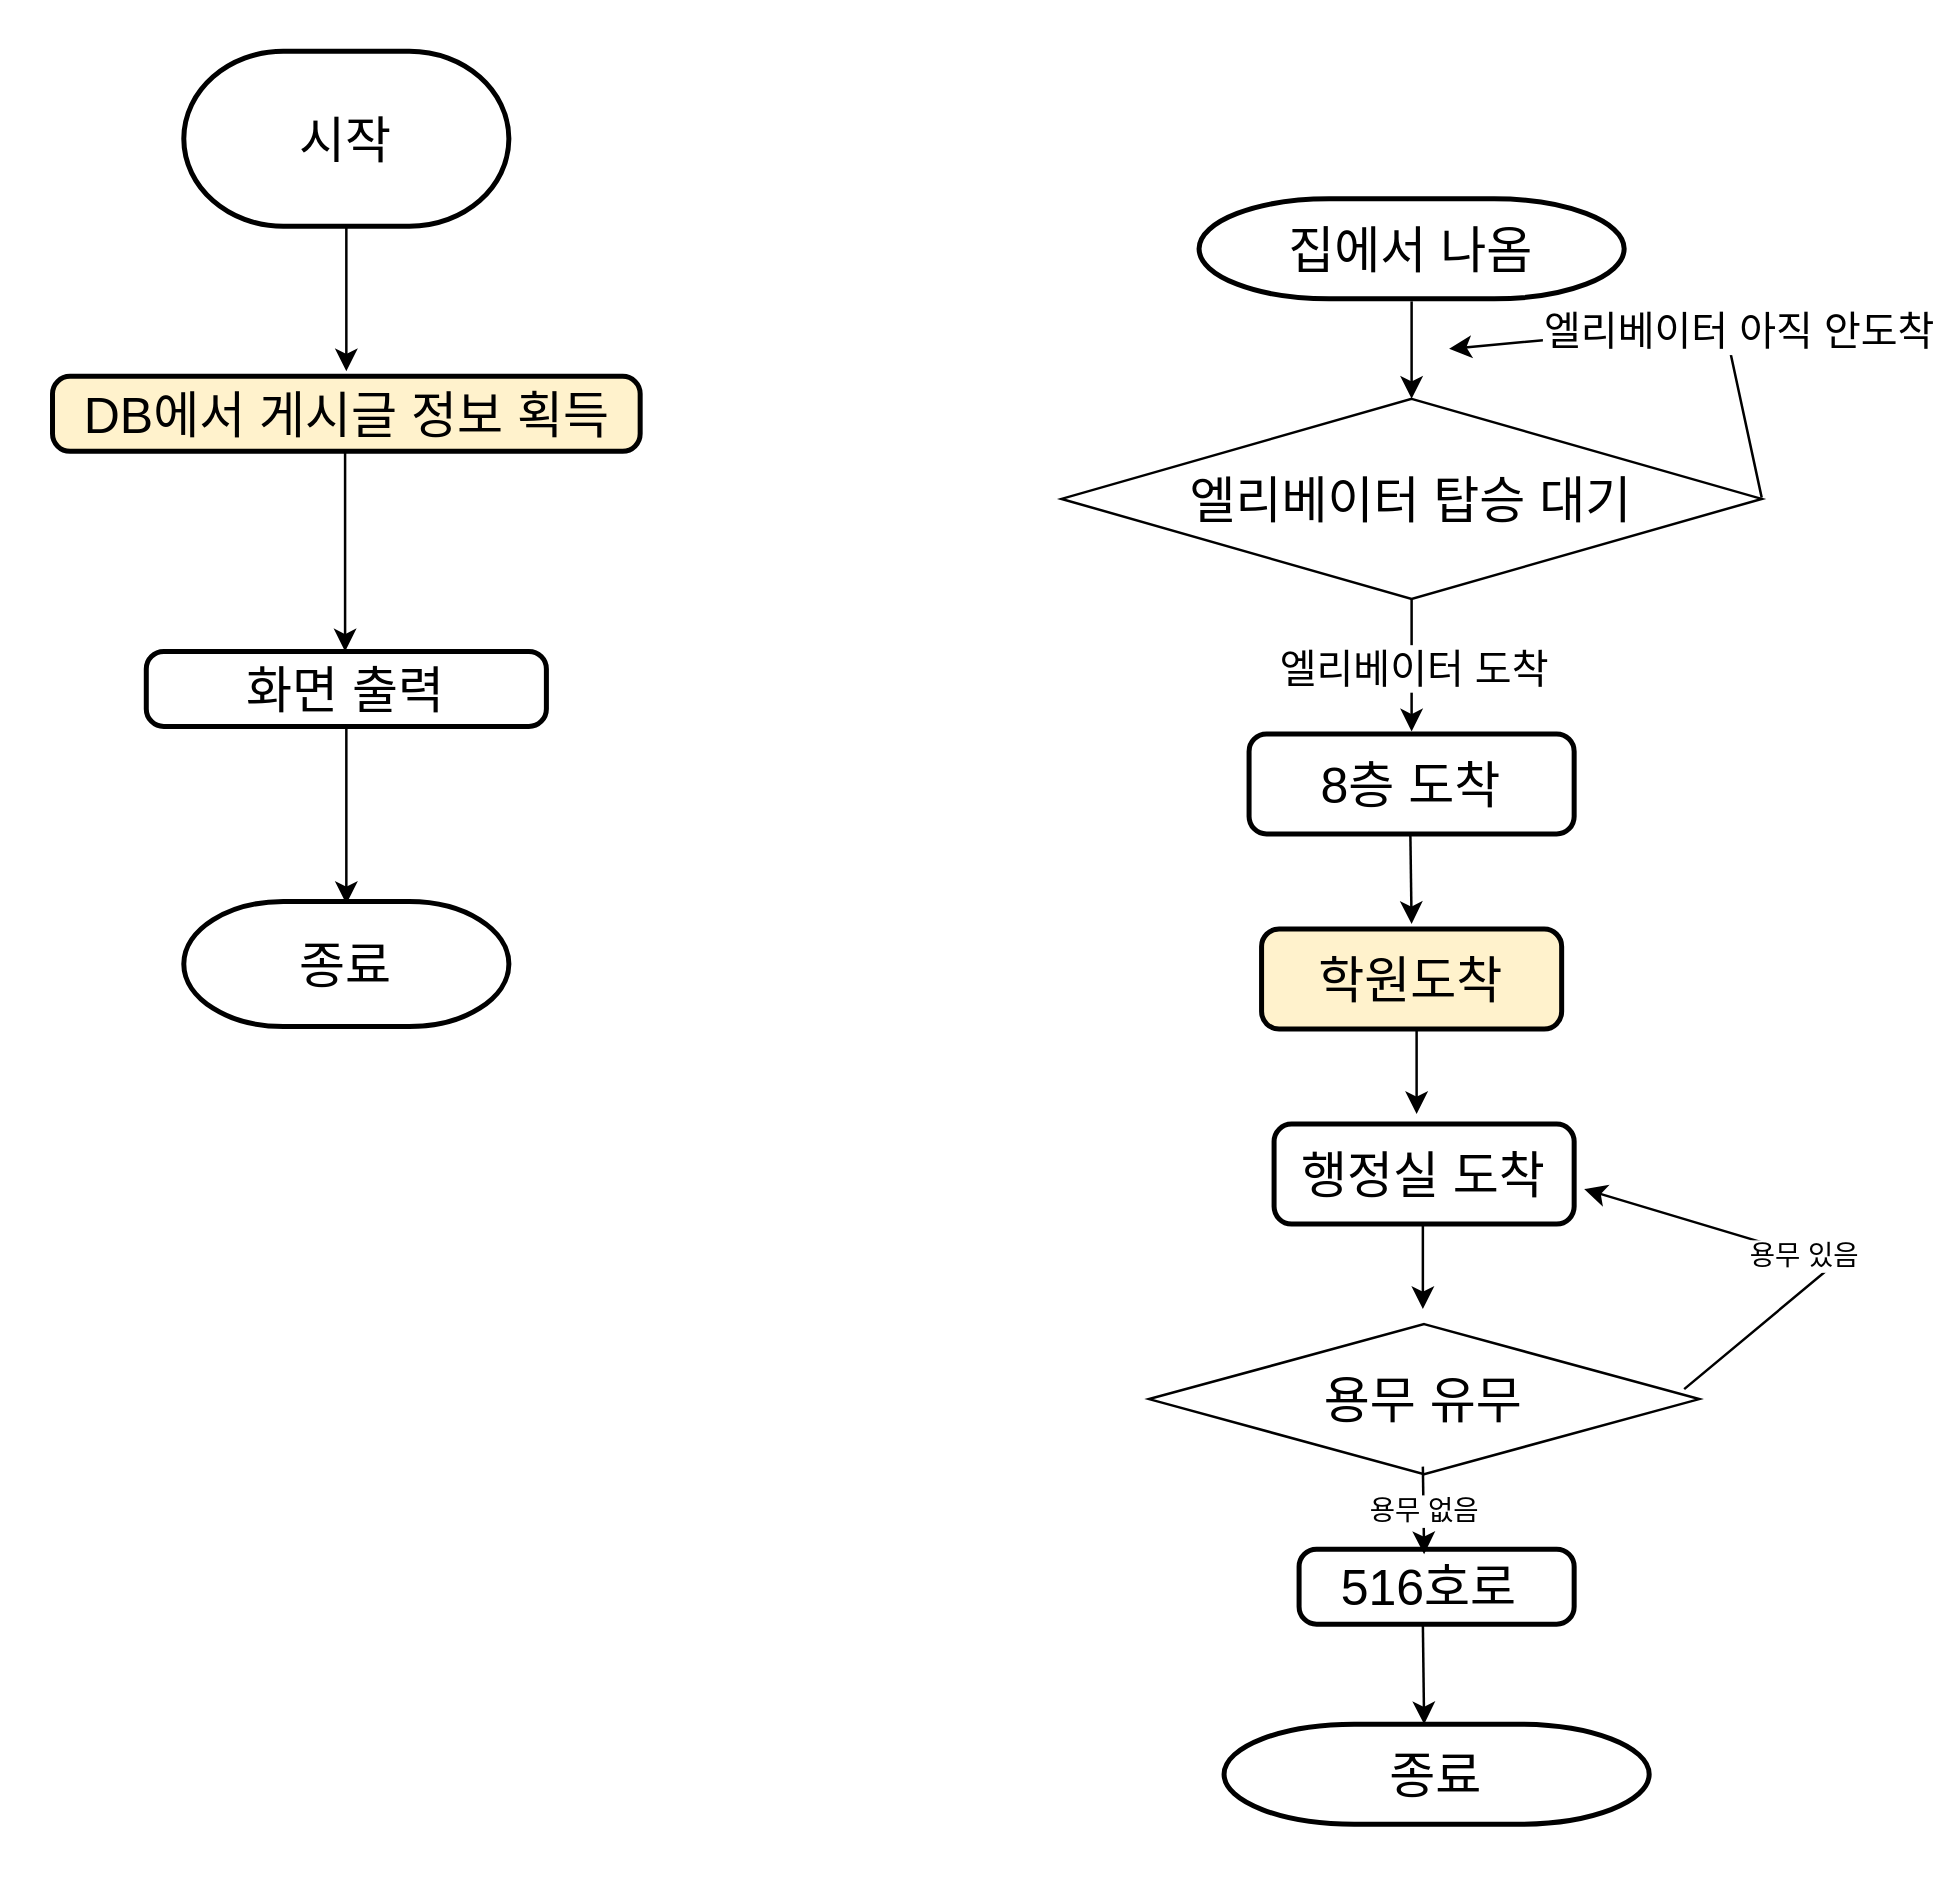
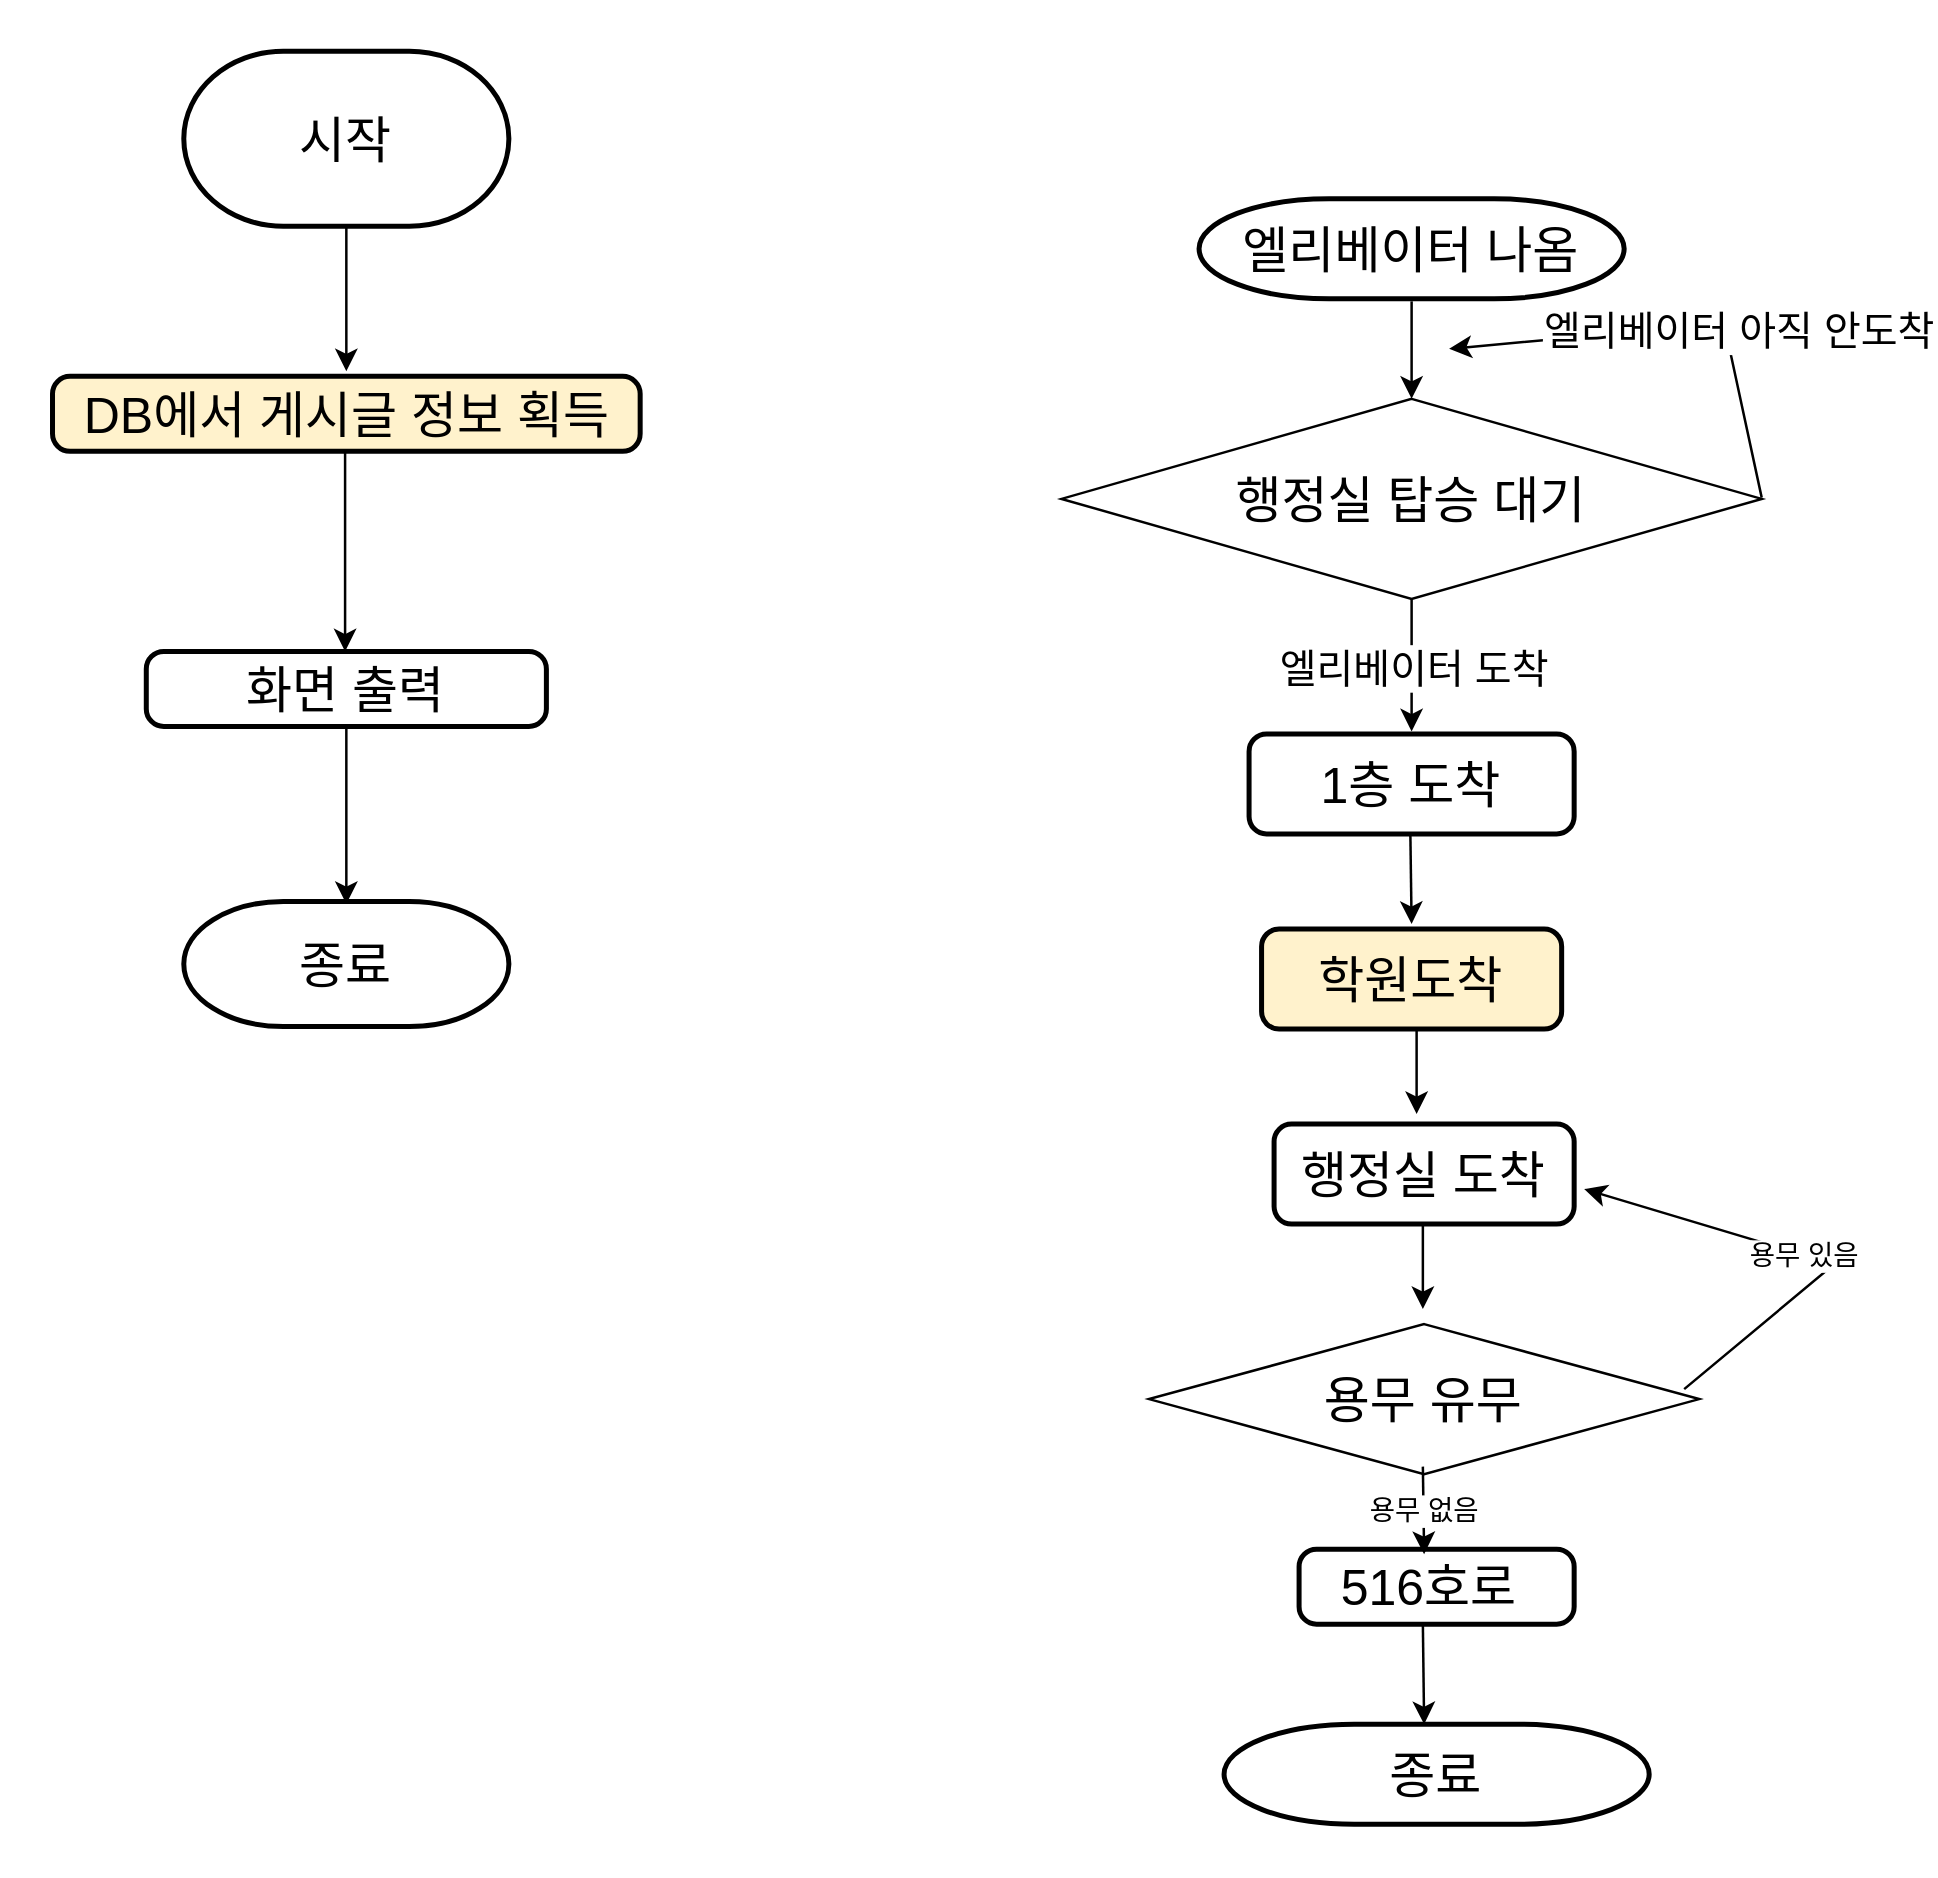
  <mxCell id="0" />
  <mxCell id="1" parent="0" />
  <mxCell id="2" value="&lt;font style=&quot;font-size: 20px;&quot;&gt;시작&lt;/font&gt;" style="strokeWidth=2;html=1;shape=mxgraph.flowchart.terminator;whiteSpace=wrap;" vertex="1" parent="1"><mxGeometry x="73" y="20" width="130" height="70" as="geometry" /></mxCell>
  <mxCell id="3" value="&lt;font style=&quot;font-size: 20px;&quot;&gt;DB에서 게시글 정보 획득&lt;/font&gt;" style="rounded=1;whiteSpace=wrap;html=1;absoluteArcSize=1;arcSize=14;strokeWidth=2;fillColor=#fff2cc;" vertex="1" parent="1"><mxGeometry x="20.5" y="150" width="235" height="30" as="geometry" /></mxCell>
  <mxCell id="4" value="" style="endArrow=classic;html=1;rounded=0;exitX=0.5;exitY=1;exitDx=0;exitDy=0;exitPerimeter=0;" edge="1" parent="1" source="2"><mxGeometry width="50" height="50" relative="1" as="geometry"><mxPoint x="137.5" y="88" as="sourcePoint" /><mxPoint x="138" y="148" as="targetPoint" /></mxGeometry></mxCell>
  <mxCell id="5" value="" style="endArrow=classic;html=1;rounded=0;" edge="1" parent="1"><mxGeometry width="50" height="50" relative="1" as="geometry"><mxPoint x="137.5" y="180" as="sourcePoint" /><mxPoint x="137.5" y="260" as="targetPoint" /><Array as="points"><mxPoint x="137.5" y="180" /></Array></mxGeometry></mxCell>
  <mxCell id="6" value="&lt;font style=&quot;font-size: 20px;&quot;&gt;화면 출력&lt;/font&gt;" style="rounded=1;whiteSpace=wrap;html=1;absoluteArcSize=1;arcSize=14;strokeWidth=2;" vertex="1" parent="1"><mxGeometry x="58" y="260" width="160" height="30" as="geometry" /></mxCell>
  <mxCell id="7" value="&lt;font style=&quot;font-size: 20px;&quot;&gt;종료&lt;/font&gt;" style="strokeWidth=2;html=1;shape=mxgraph.flowchart.terminator;whiteSpace=wrap;" vertex="1" parent="1"><mxGeometry x="73" y="360" width="130" height="50" as="geometry" /></mxCell>
  <mxCell id="8" value="" style="endArrow=classic;html=1;rounded=0;entryX=0.423;entryY=1;entryDx=0;entryDy=0;entryPerimeter=0;" edge="1" parent="1"><mxGeometry width="50" height="50" relative="1" as="geometry"><mxPoint x="138" y="291" as="sourcePoint" /><mxPoint x="137.99" y="361" as="targetPoint" /><Array as="points"><mxPoint x="138" y="361" /></Array></mxGeometry></mxCell>
- <mxCell id="9" value="8층 도착" style="rounded=1;whiteSpace=wrap;html=1;absoluteArcSize=1;arcSize=14;strokeWidth=2;fontSize=20;" vertex="1" parent="1"><mxGeometry x="499" y="293" width="130" height="40" as="geometry" /></mxCell>
- <mxCell id="10" value="&lt;font style=&quot;font-size: 20px;&quot;&gt;집에서 &lt;font style=&quot;font-size: 20px;&quot;&gt;나옴&lt;/font&gt;&lt;/font&gt;" style="strokeWidth=2;html=1;shape=mxgraph.flowchart.terminator;whiteSpace=wrap;fontSize=20;" vertex="1" parent="1"><mxGeometry x="479" y="79" width="170" height="40" as="geometry" /></mxCell>
- <mxCell id="11" value="엘리베이터 탑승 대기" style="rhombus;whiteSpace=wrap;html=1;fontSize=20;" vertex="1" parent="1"><mxGeometry x="424" y="159" width="280" height="80" as="geometry" /></mxCell>
+ <mxCell id="9" value="1층 도착" style="rounded=1;whiteSpace=wrap;html=1;absoluteArcSize=1;arcSize=14;strokeWidth=2;fontSize=20;" vertex="1" parent="1"><mxGeometry x="499" y="293" width="130" height="40" as="geometry" /></mxCell>
+ <mxCell id="10" value="&lt;font style=&quot;font-size: 20px;&quot;&gt;엘리베이터 &lt;font style=&quot;font-size: 20px;&quot;&gt;나옴&lt;/font&gt;&lt;/font&gt;" style="strokeWidth=2;html=1;shape=mxgraph.flowchart.terminator;whiteSpace=wrap;fontSize=20;" vertex="1" parent="1"><mxGeometry x="479" y="79" width="170" height="40" as="geometry" /></mxCell>
+ <mxCell id="11" value="행정실 탑승 대기" style="rhombus;whiteSpace=wrap;html=1;fontSize=20;" vertex="1" parent="1"><mxGeometry x="424" y="159" width="280" height="80" as="geometry" /></mxCell>
  <mxCell id="12" value="" style="endArrow=classic;html=1;rounded=0;fontSize=20;" edge="1" parent="1"><mxGeometry width="50" height="50" relative="1" as="geometry"><mxPoint x="564" y="120" as="sourcePoint" /><mxPoint x="564" y="159" as="targetPoint" /></mxGeometry></mxCell>
  <mxCell id="13" value="" style="endArrow=classic;html=1;rounded=0;exitX=0.5;exitY=1;exitDx=0;exitDy=0;fontSize=20;" edge="1" parent="1" source="11"><mxGeometry relative="1" as="geometry"><mxPoint x="564" y="232" as="sourcePoint" /><mxPoint x="564" y="292" as="targetPoint" /></mxGeometry></mxCell>
  <mxCell id="14" value="엘리베이터 도착" style="edgeLabel;resizable=0;html=1;align=center;verticalAlign=middle;fontSize=16;" connectable="0" vertex="1" parent="13"><mxGeometry relative="1" as="geometry" /></mxCell>
  <mxCell id="15" value="" style="endArrow=classic;html=1;rounded=0;" edge="1" parent="1"><mxGeometry relative="1" as="geometry"><mxPoint x="704" y="198.5" as="sourcePoint" /><mxPoint x="579" y="139" as="targetPoint" /><Array as="points"><mxPoint x="689" y="129" /></Array></mxGeometry></mxCell>
  <mxCell id="16" value="엘리베이터 아직 안도착&lt;br style=&quot;font-size: 16px;&quot;&gt;" style="edgeLabel;resizable=0;html=1;align=center;verticalAlign=middle;fontSize=16;" connectable="0" vertex="1" parent="15"><mxGeometry relative="1" as="geometry"><mxPoint x="25" y="1" as="offset" /></mxGeometry></mxCell>
  <mxCell id="17" value="" style="endArrow=classic;html=1;rounded=0;" edge="1" parent="1"><mxGeometry width="50" height="50" relative="1" as="geometry"><mxPoint x="563.5" y="333" as="sourcePoint" /><mxPoint x="564" y="369" as="targetPoint" /></mxGeometry></mxCell>
  <mxCell id="18" value="학원도착" style="rounded=1;whiteSpace=wrap;html=1;absoluteArcSize=1;arcSize=14;strokeWidth=2;fontSize=20;fillColor=#fff2cc;" vertex="1" parent="1"><mxGeometry x="504" y="371" width="120" height="40" as="geometry" /></mxCell>
  <mxCell id="19" value="&lt;font style=&quot;font-size: 20px;&quot;&gt;용무 유무&lt;/font&gt;" style="rhombus;whiteSpace=wrap;html=1;" vertex="1" parent="1"><mxGeometry x="459" y="529" width="220" height="60" as="geometry" /></mxCell>
  <mxCell id="20" value="" style="endArrow=classic;html=1;rounded=0;fontSize=20;" edge="1" parent="1"><mxGeometry width="50" height="50" relative="1" as="geometry"><mxPoint x="566" y="411" as="sourcePoint" /><mxPoint x="566" y="445" as="targetPoint" /></mxGeometry></mxCell>
  <mxCell id="21" value="행정실 도착" style="rounded=1;whiteSpace=wrap;html=1;absoluteArcSize=1;arcSize=14;strokeWidth=2;fontSize=20;" vertex="1" parent="1"><mxGeometry x="509" y="449" width="120" height="40" as="geometry" /></mxCell>
  <mxCell id="22" value="" style="endArrow=classic;html=1;rounded=0;fontSize=20;" edge="1" parent="1"><mxGeometry width="50" height="50" relative="1" as="geometry"><mxPoint x="568.5" y="489" as="sourcePoint" /><mxPoint x="568.5" y="523" as="targetPoint" /></mxGeometry></mxCell>
  <mxCell id="23" value="" style="endArrow=classic;html=1;rounded=0;" edge="1" parent="1"><mxGeometry relative="1" as="geometry"><mxPoint x="673" y="555" as="sourcePoint" /><mxPoint x="633" y="475" as="targetPoint" /><Array as="points"><mxPoint x="733" y="505" /></Array></mxGeometry></mxCell>
  <mxCell id="24" value="용무 있음" style="edgeLabel;resizable=0;html=1;align=center;verticalAlign=middle;" connectable="0" vertex="1" parent="23"><mxGeometry relative="1" as="geometry" /></mxCell>
  <mxCell id="25" value="516호로&amp;nbsp;" style="rounded=1;whiteSpace=wrap;html=1;absoluteArcSize=1;arcSize=14;strokeWidth=2;fontSize=20;" vertex="1" parent="1"><mxGeometry x="519" y="619" width="110" height="30" as="geometry" /></mxCell>
  <mxCell id="26" value="" style="endArrow=classic;html=1;rounded=0;" edge="1" parent="1"><mxGeometry width="50" height="50" relative="1" as="geometry"><mxPoint x="568.5" y="649" as="sourcePoint" /><mxPoint x="569" y="689" as="targetPoint" /></mxGeometry></mxCell>
  <mxCell id="27" value="종료" style="strokeWidth=2;html=1;shape=mxgraph.flowchart.terminator;whiteSpace=wrap;fontSize=20;" vertex="1" parent="1"><mxGeometry x="489" y="689" width="170" height="40" as="geometry" /></mxCell>
  <mxCell id="28" value="" style="endArrow=classic;html=1;rounded=0;" edge="1" parent="1"><mxGeometry relative="1" as="geometry"><mxPoint x="568.5" y="586" as="sourcePoint" /><mxPoint x="569" y="621" as="targetPoint" /></mxGeometry></mxCell>
  <mxCell id="29" value="용무 없음" style="edgeLabel;resizable=0;html=1;align=center;verticalAlign=middle;" connectable="0" vertex="1" parent="28"><mxGeometry relative="1" as="geometry" /></mxCell>
